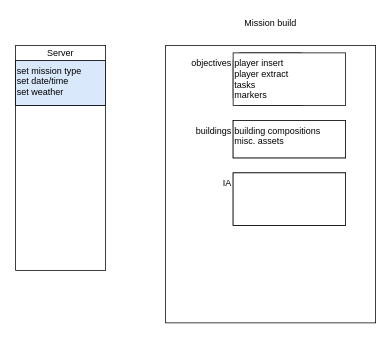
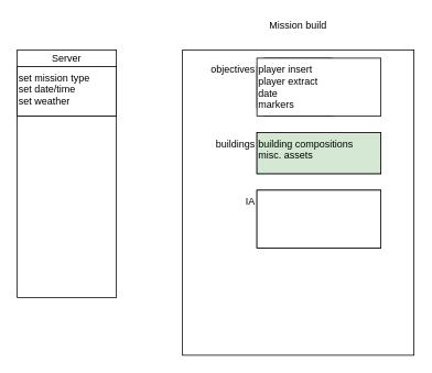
  <mxCell id="0" />
  <mxCell id="1" parent="0" />
  <mxCell id="2" value="" style="rounded=0;whiteSpace=wrap;html=1;" vertex="1" parent="1"><mxGeometry x="220" y="60" width="280" height="370" as="geometry" /></mxCell>
  <mxCell id="3" value="&lt;div&gt;buildings &lt;br&gt;&lt;/div&gt;&lt;div&gt;&lt;br&gt;&lt;/div&gt;" style="rounded=0;whiteSpace=wrap;html=1;labelPosition=left;verticalLabelPosition=middle;align=right;verticalAlign=top;" vertex="1" parent="1"><mxGeometry x="310" y="160" width="150" height="50" as="geometry" /></mxCell>
  <mxCell id="4" value="" style="rounded=0;whiteSpace=wrap;html=1;" vertex="1" parent="1"><mxGeometry x="20" y="60" width="120" height="300" as="geometry" /></mxCell>
  <mxCell id="5" value="Mission build" style="text;html=1;strokeColor=none;fillColor=none;align=center;verticalAlign=middle;whiteSpace=wrap;rounded=0;" vertex="1" parent="1"><mxGeometry x="310" y="20" width="100" height="20" as="geometry" /></mxCell>
  <mxCell id="6" value="objectives" style="whiteSpace=wrap;html=1;labelPosition=left;verticalLabelPosition=middle;align=right;verticalAlign=top;rounded=1;" vertex="1" parent="1"><mxGeometry x="310" y="70" width="100" height="70" as="geometry" /></mxCell>
- <mxCell id="7" value="&lt;div&gt;player insert&lt;br&gt;&lt;/div&gt;&lt;div&gt;player extract&lt;/div&gt;&lt;div&gt;tasks&lt;/div&gt;&lt;div&gt;markers&lt;br&gt;&lt;/div&gt;" style="rounded=0;whiteSpace=wrap;html=1;verticalAlign=top;align=left;" vertex="1" parent="1"><mxGeometry x="310" y="70" width="150" height="70" as="geometry" /></mxCell>
- <mxCell id="8" value="&lt;div&gt;building compositions&lt;/div&gt;&lt;div&gt;misc. assets&lt;br&gt;&lt;/div&gt;" style="rounded=0;whiteSpace=wrap;html=1;verticalAlign=top;align=left;" vertex="1" parent="1"><mxGeometry x="310" y="160" width="150" height="50" as="geometry" /></mxCell>
+ <mxCell id="7" value="&lt;div&gt;player insert&lt;br&gt;&lt;/div&gt;&lt;div&gt;player extract&lt;/div&gt;&lt;div&gt;date&lt;/div&gt;&lt;div&gt;markers&lt;br&gt;&lt;/div&gt;" style="rounded=0;whiteSpace=wrap;html=1;verticalAlign=top;align=left;" vertex="1" parent="1"><mxGeometry x="310" y="70" width="150" height="70" as="geometry" /></mxCell>
+ <mxCell id="8" value="&lt;div&gt;building compositions&lt;/div&gt;&lt;div&gt;misc. assets&lt;br&gt;&lt;/div&gt;" style="rounded=0;whiteSpace=wrap;html=1;verticalAlign=top;align=left;fillColor=#d5e8d4;" vertex="1" parent="1"><mxGeometry x="310" y="160" width="150" height="50" as="geometry" /></mxCell>
  <mxCell id="9" value="IA" style="rounded=0;whiteSpace=wrap;html=1;labelPosition=left;verticalLabelPosition=middle;align=right;verticalAlign=top;" vertex="1" parent="1"><mxGeometry x="310" y="230" width="150" height="70" as="geometry" /></mxCell>
  <mxCell id="10" value="" style="rounded=0;whiteSpace=wrap;html=1;verticalAlign=top;align=left;" vertex="1" parent="1"><mxGeometry x="310" y="230" width="150" height="70" as="geometry" /></mxCell>
  <mxCell id="11" value="Server" style="rounded=0;whiteSpace=wrap;html=1;align=center;verticalAlign=bottom;labelPosition=center;verticalLabelPosition=top;" vertex="1" parent="1"><mxGeometry x="20" y="80" width="120" height="60" as="geometry" /></mxCell>
- <mxCell id="12" value="&lt;div&gt;set mission type&lt;/div&gt;&lt;div&gt;set date/time&lt;/div&gt;&lt;div&gt;set weather&lt;br&gt;&lt;/div&gt;" style="rounded=0;whiteSpace=wrap;html=1;align=left;verticalAlign=top;fillColor=#dae8fc;" vertex="1" parent="1"><mxGeometry x="20" y="80" width="120" height="60" as="geometry" /></mxCell>
+ <mxCell id="12" value="&lt;div&gt;set mission type&lt;/div&gt;&lt;div&gt;set date/time&lt;/div&gt;&lt;div&gt;set weather&lt;br&gt;&lt;/div&gt;" style="rounded=0;whiteSpace=wrap;html=1;align=left;verticalAlign=top;" vertex="1" parent="1"><mxGeometry x="20" y="80" width="120" height="60" as="geometry" /></mxCell>
